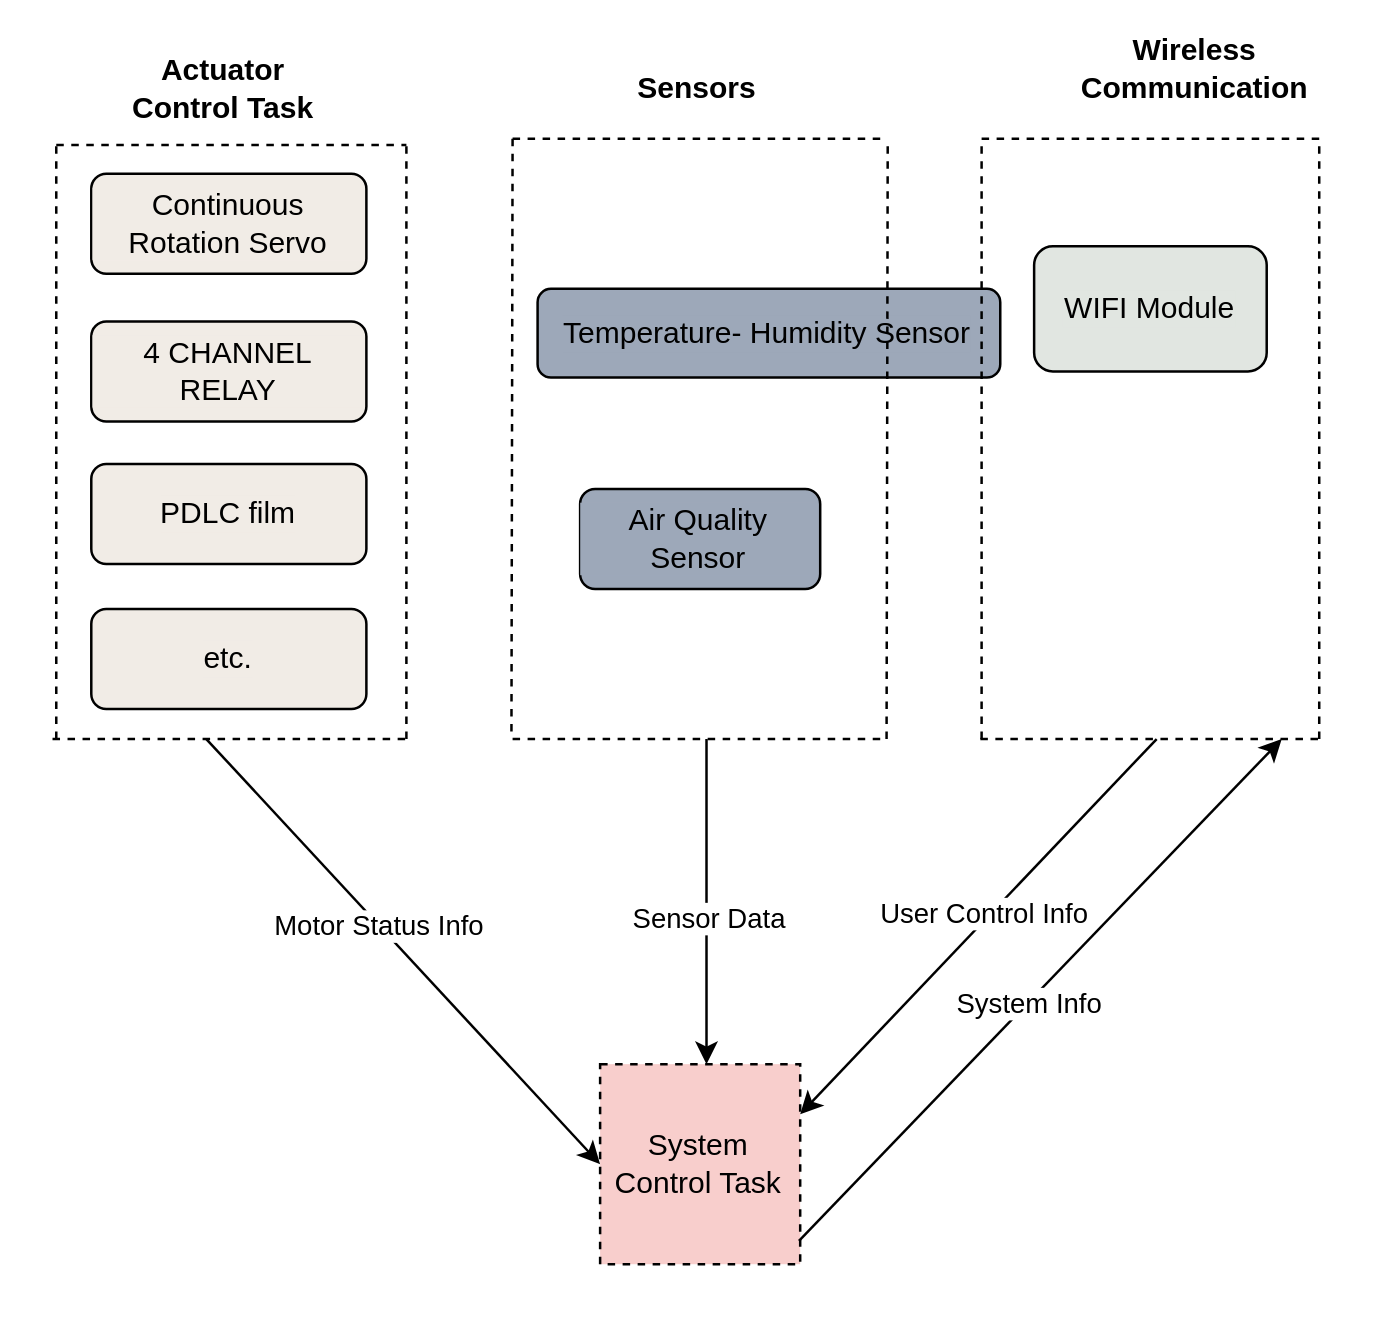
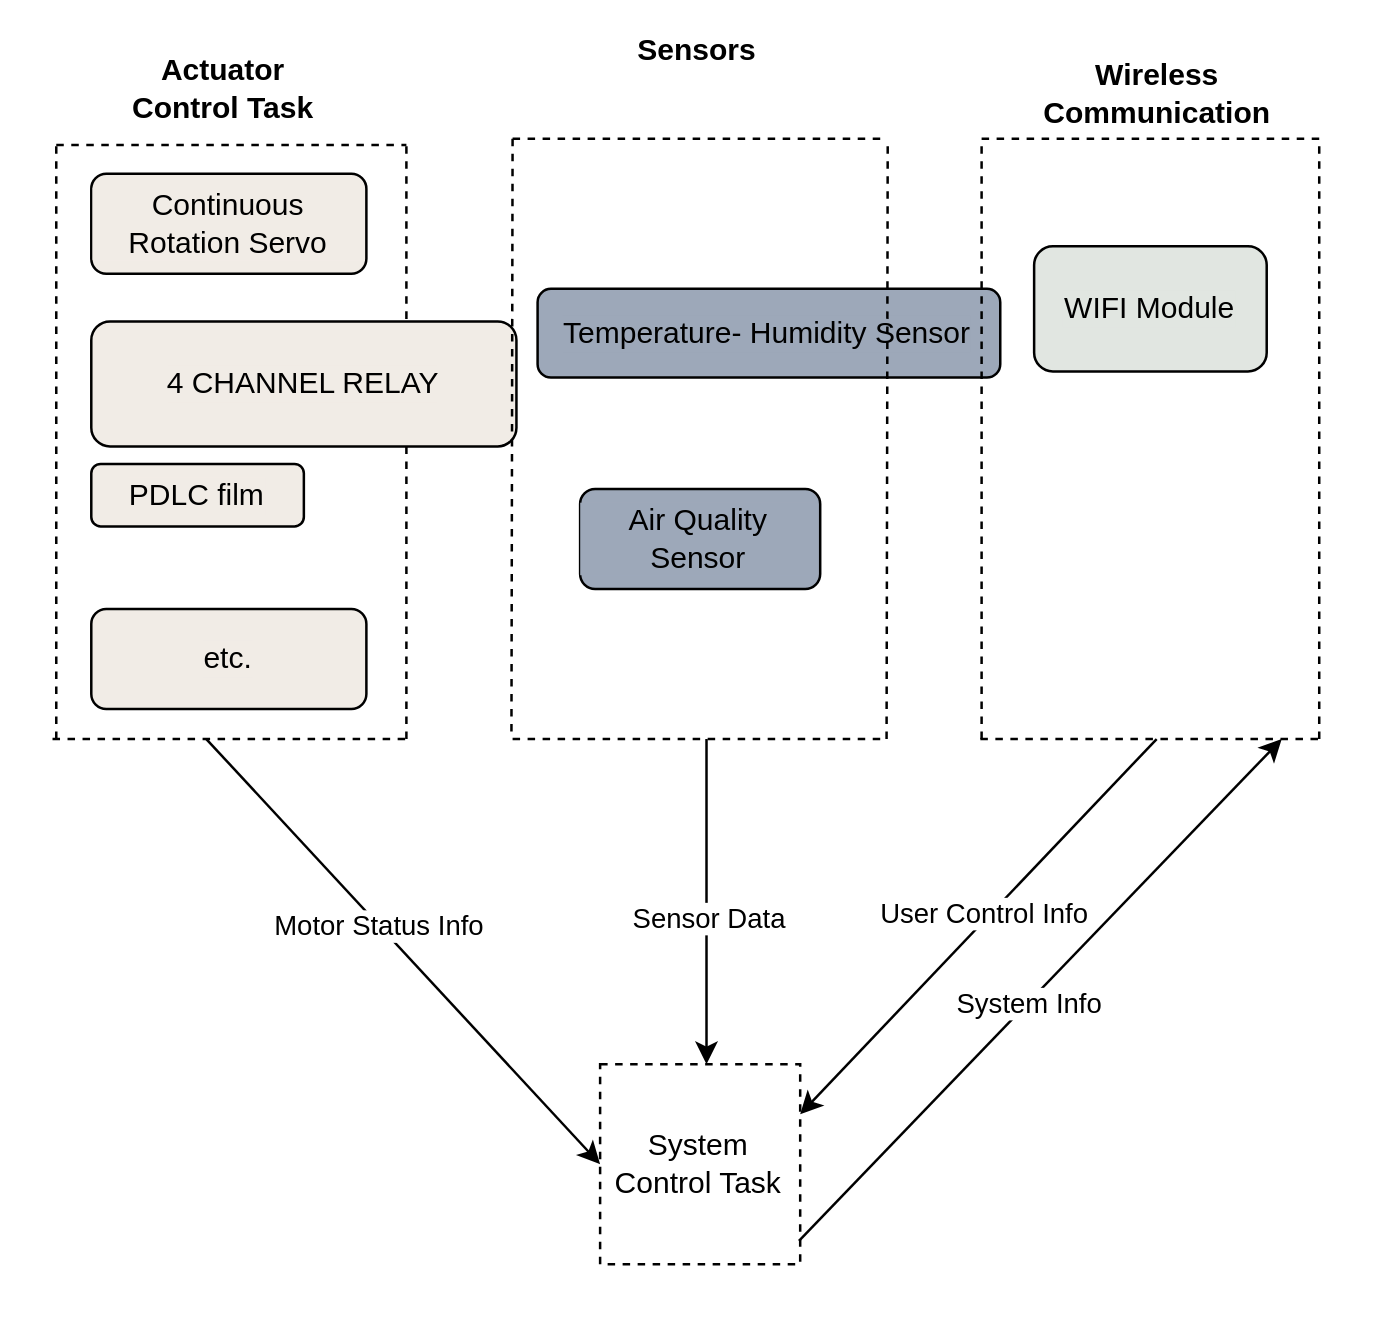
  <mxCell id="0" />
  <mxCell id="1" parent="0" />
  <mxCell id="2" value="Air Quality Sensor" style="rounded=1;whiteSpace=wrap;html=1;strokeColor=default;align=center;verticalAlign=middle;fontFamily=Helvetica;fontSize=12;fontColor=default;fillColor=light-dark(#9da8b9, #ededed);labelBackgroundColor=light-dark(#9da8b9, #ededed);" parent="1" vertex="1"><mxGeometry x="231.46" y="195" width="96" height="40" as="geometry" /></mxCell>
  <mxCell id="3" value="Temperature- Humidity Sensor" style="rounded=1;whiteSpace=wrap;html=1;strokeColor=default;align=center;verticalAlign=middle;fontFamily=Helvetica;fontSize=12;fontColor=default;fillColor=light-dark(#9da8b9, #ededed);labelBackgroundColor=light-dark(#9da8b9, #ededed);" parent="1" vertex="1"><mxGeometry x="214.46" y="115" width="185" height="35.46" as="geometry" /></mxCell>
  <mxCell id="4" value="WIFI Module" style="rounded=1;whiteSpace=wrap;html=1;strokeColor=default;align=center;verticalAlign=middle;fontFamily=Helvetica;fontSize=12;fontColor=default;fillColor=light-dark(#e1e6e1, #ededed);labelBackgroundColor=light-dark(#e1e6e1, #ededed);" parent="1" vertex="1"><mxGeometry x="413" y="98" width="93" height="50" as="geometry" /></mxCell>
  <mxCell id="5" value="" style="endArrow=none;dashed=1;html=1;rounded=0;" edge="1" parent="1"><mxGeometry width="50" height="50" relative="1" as="geometry"><mxPoint x="392" y="55" as="sourcePoint" /><mxPoint x="527" y="55" as="targetPoint" /></mxGeometry></mxCell>
  <mxCell id="6" value="" style="endArrow=none;dashed=1;html=1;rounded=0;" edge="1" parent="1"><mxGeometry width="50" height="50" relative="1" as="geometry"><mxPoint x="391.5" y="295" as="sourcePoint" /><mxPoint x="526.5" y="295" as="targetPoint" /></mxGeometry></mxCell>
  <mxCell id="7" value="" style="endArrow=none;dashed=1;html=1;rounded=0;" edge="1" parent="1"><mxGeometry width="50" height="50" relative="1" as="geometry"><mxPoint x="392" y="295" as="sourcePoint" /><mxPoint x="392" y="55" as="targetPoint" /></mxGeometry></mxCell>
  <mxCell id="8" value="" style="endArrow=none;dashed=1;html=1;rounded=0;" edge="1" parent="1"><mxGeometry width="50" height="50" relative="1" as="geometry"><mxPoint x="527" y="295" as="sourcePoint" /><mxPoint x="527" y="56" as="targetPoint" /></mxGeometry></mxCell>
- <mxCell id="9" value="System Control Task" style="whiteSpace=wrap;html=1;aspect=fixed;dashed=1;fillColor=#f8cecc;" vertex="1" parent="1"><mxGeometry x="239.46" y="425" width="80" height="80" as="geometry" /></mxCell>
- <mxCell id="10" value="&lt;b&gt;Wireless Communication&lt;/b&gt;" style="text;html=1;align=center;verticalAlign=middle;whiteSpace=wrap;rounded=0;" vertex="1" parent="1"><mxGeometry x="440" y="12" width="74.5" height="30" as="geometry" /></mxCell>
+ <mxCell id="9" value="System Control Task" style="whiteSpace=wrap;html=1;aspect=fixed;dashed=1;" vertex="1" parent="1"><mxGeometry x="239.46" y="425" width="80" height="80" as="geometry" /></mxCell>
+ <mxCell id="10" value="&lt;b&gt;Wireless Communication&lt;/b&gt;" style="text;html=1;align=center;verticalAlign=middle;whiteSpace=wrap;rounded=0;" vertex="1" parent="1"><mxGeometry x="425" y="22" width="74.5" height="30" as="geometry" /></mxCell>
  <mxCell id="11" value="" style="endArrow=none;dashed=1;html=1;rounded=0;" edge="1" parent="1"><mxGeometry width="50" height="50" relative="1" as="geometry"><mxPoint x="22" y="57.46" as="sourcePoint" /><mxPoint x="162" y="57.46" as="targetPoint" /></mxGeometry></mxCell>
  <mxCell id="12" value="" style="endArrow=none;dashed=1;html=1;rounded=0;" edge="1" parent="1"><mxGeometry width="50" height="50" relative="1" as="geometry"><mxPoint x="22" y="295" as="sourcePoint" /><mxPoint x="22" y="57.46" as="targetPoint" /></mxGeometry></mxCell>
  <mxCell id="13" value="" style="endArrow=none;dashed=1;html=1;rounded=0;" edge="1" parent="1"><mxGeometry width="50" height="50" relative="1" as="geometry"><mxPoint x="162" y="295" as="sourcePoint" /><mxPoint x="162" y="57.46" as="targetPoint" /></mxGeometry></mxCell>
- <mxCell id="14" value="&lt;b&gt;Sensors&lt;/b&gt;" style="text;html=1;align=center;verticalAlign=middle;whiteSpace=wrap;rounded=0;" vertex="1" parent="1"><mxGeometry x="239.46" y="20.46" width="78.54" height="30" as="geometry" /></mxCell>
+ <mxCell id="14" value="&lt;b&gt;Sensors&lt;/b&gt;" style="text;html=1;align=center;verticalAlign=middle;whiteSpace=wrap;rounded=0;" vertex="1" parent="1"><mxGeometry x="239.46" y="5.46" width="78.54" height="30" as="geometry" /></mxCell>
  <mxCell id="15" value="" style="endArrow=classic;html=1;rounded=0;entryX=0;entryY=0.5;entryDx=0;entryDy=0;jumpStyle=none;" edge="1" parent="1" target="9"><mxGeometry width="50" height="50" relative="1" as="geometry"><mxPoint x="82" y="295" as="sourcePoint" /><mxPoint x="192" y="305" as="targetPoint" /></mxGeometry></mxCell>
  <mxCell id="16" value="Motor Status Info" style="edgeLabel;html=1;align=center;verticalAlign=middle;resizable=0;points=[];" vertex="1" connectable="0" parent="15"><mxGeometry x="-0.124" relative="1" as="geometry"><mxPoint as="offset" /></mxGeometry></mxCell>
  <mxCell id="17" value="" style="endArrow=classic;html=1;rounded=0;" edge="1" parent="1"><mxGeometry width="50" height="50" relative="1" as="geometry"><mxPoint x="282" y="295" as="sourcePoint" /><mxPoint x="282" y="425" as="targetPoint" /></mxGeometry></mxCell>
  <mxCell id="18" value="Sensor Data" style="edgeLabel;html=1;align=center;verticalAlign=middle;resizable=0;points=[];" vertex="1" connectable="0" parent="17"><mxGeometry x="0.094" relative="1" as="geometry"><mxPoint as="offset" /></mxGeometry></mxCell>
- <mxCell id="19" value="&lt;span&gt;PDLC film&lt;/span&gt;" style="rounded=1;whiteSpace=wrap;html=1;strokeColor=default;align=center;verticalAlign=middle;fontFamily=Helvetica;fontSize=12;fontColor=default;fillColor=light-dark(#f1ece6, #ededed);labelBackgroundColor=light-dark(#f1ece6, #ededed);" vertex="1" parent="1"><mxGeometry x="36" y="185" width="110" height="40" as="geometry" /></mxCell>
+ <mxCell id="19" value="&lt;span&gt;PDLC film&lt;/span&gt;" style="rounded=1;whiteSpace=wrap;html=1;strokeColor=default;align=center;verticalAlign=middle;fontFamily=Helvetica;fontSize=12;fontColor=default;fillColor=light-dark(#f1ece6, #ededed);labelBackgroundColor=light-dark(#f1ece6, #ededed);" vertex="1" parent="1"><mxGeometry x="36" y="185" width="85" height="25" as="geometry" /></mxCell>
  <mxCell id="20" value="" style="endArrow=none;dashed=1;html=1;rounded=0;" edge="1" parent="1"><mxGeometry width="50" height="50" relative="1" as="geometry"><mxPoint x="20.5" y="295" as="sourcePoint" /><mxPoint x="161.5" y="295" as="targetPoint" /></mxGeometry></mxCell>
  <mxCell id="21" value="Continuous Rotation Servo" style="rounded=1;whiteSpace=wrap;html=1;strokeColor=default;align=center;verticalAlign=middle;fontFamily=Helvetica;fontSize=12;fontColor=default;fillColor=light-dark(#f1ece6, #ededed);labelBackgroundColor=light-dark(#f1ece6, #ededed);" vertex="1" parent="1"><mxGeometry x="36" y="69" width="110" height="40" as="geometry" /></mxCell>
  <mxCell id="22" value="etc." style="rounded=1;whiteSpace=wrap;html=1;strokeColor=default;align=center;verticalAlign=middle;fontFamily=Helvetica;fontSize=12;fontColor=default;fillColor=light-dark(#f1ece6, #ededed);labelBackgroundColor=light-dark(#f1ece6, #ededed);" vertex="1" parent="1"><mxGeometry x="36" y="243" width="110" height="40" as="geometry" /></mxCell>
- <mxCell id="23" value="4 CHANNEL RELAY" style="rounded=1;whiteSpace=wrap;html=1;strokeColor=default;align=center;verticalAlign=middle;fontFamily=Helvetica;fontSize=12;fontColor=default;fillColor=light-dark(#f1ece6, #ededed);labelBackgroundColor=light-dark(#f1ece6, #ededed);" vertex="1" parent="1"><mxGeometry x="36" y="128" width="110" height="40" as="geometry" /></mxCell>
+ <mxCell id="23" value="4 CHANNEL RELAY" style="rounded=1;whiteSpace=wrap;html=1;strokeColor=default;align=center;verticalAlign=middle;fontFamily=Helvetica;fontSize=12;fontColor=default;fillColor=light-dark(#f1ece6, #ededed);labelBackgroundColor=light-dark(#f1ece6, #ededed);" vertex="1" parent="1"><mxGeometry x="36" y="128" width="170" height="50" as="geometry" /></mxCell>
  <mxCell id="24" value="" style="endArrow=none;dashed=1;html=1;rounded=0;" edge="1" parent="1"><mxGeometry width="50" height="50" relative="1" as="geometry"><mxPoint x="204.46" y="55" as="sourcePoint" /><mxPoint x="354.46" y="55" as="targetPoint" /></mxGeometry></mxCell>
  <mxCell id="25" value="" style="endArrow=none;dashed=1;html=1;rounded=0;" edge="1" parent="1"><mxGeometry width="50" height="50" relative="1" as="geometry"><mxPoint x="204.46" y="55" as="sourcePoint" /><mxPoint x="204" y="295" as="targetPoint" /></mxGeometry></mxCell>
  <mxCell id="26" value="" style="endArrow=none;dashed=1;html=1;rounded=0;" edge="1" parent="1"><mxGeometry width="50" height="50" relative="1" as="geometry"><mxPoint x="204.46" y="295" as="sourcePoint" /><mxPoint x="354.46" y="295" as="targetPoint" /></mxGeometry></mxCell>
  <mxCell id="27" value="" style="endArrow=none;dashed=1;html=1;rounded=0;" edge="1" parent="1"><mxGeometry width="50" height="50" relative="1" as="geometry"><mxPoint x="354" y="295" as="sourcePoint" /><mxPoint x="354.46" y="55" as="targetPoint" /></mxGeometry></mxCell>
  <mxCell id="28" value="" style="endArrow=classic;html=1;rounded=0;entryX=1;entryY=0.25;entryDx=0;entryDy=0;" edge="1" parent="1" target="9"><mxGeometry width="50" height="50" relative="1" as="geometry"><mxPoint x="462" y="295" as="sourcePoint" /><mxPoint x="570" y="515" as="targetPoint" /></mxGeometry></mxCell>
  <mxCell id="29" value="User Control Info" style="edgeLabel;html=1;align=center;verticalAlign=middle;resizable=0;points=[];" vertex="1" connectable="0" parent="28"><mxGeometry x="-0.049" y="1" relative="1" as="geometry"><mxPoint x="-3" y="-2" as="offset" /></mxGeometry></mxCell>
  <mxCell id="30" value="&lt;b&gt;Actuator Control Task&lt;/b&gt;" style="text;html=1;align=center;verticalAlign=middle;whiteSpace=wrap;rounded=0;" vertex="1" parent="1"><mxGeometry x="47" y="20.46" width="83.5" height="30" as="geometry" /></mxCell>
  <mxCell id="31" value="" style="endArrow=classic;html=1;rounded=0;exitX=0.994;exitY=0.883;exitDx=0;exitDy=0;exitPerimeter=0;" edge="1" parent="1" source="9"><mxGeometry width="50" height="50" relative="1" as="geometry"><mxPoint x="322" y="495" as="sourcePoint" /><mxPoint x="512" y="295" as="targetPoint" /></mxGeometry></mxCell>
  <mxCell id="32" value="System Info" style="edgeLabel;html=1;align=center;verticalAlign=middle;resizable=0;points=[];" vertex="1" connectable="0" parent="31"><mxGeometry x="-0.053" relative="1" as="geometry"><mxPoint as="offset" /></mxGeometry></mxCell>
